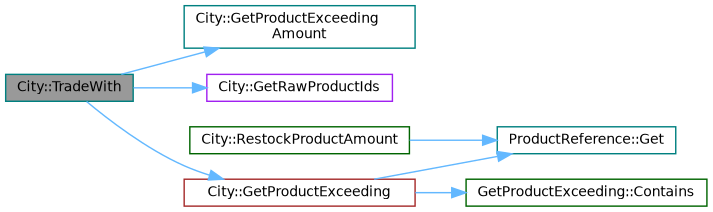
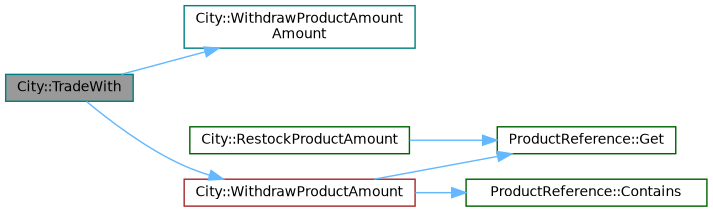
  digraph {
    rankdir=LR
    node [color=darkgreen fillcolor=white fontname=Helvetica fontsize=10 shape=box style=filled]
    edge [color=steelblue1 fontname=Helvetica fontsize=10 labelfontname=Helvetica labelfontsize=10 style=solid]
    n1 [color=teal fillcolor=grey60 fontcolor=black height=0.2 label="City::TradeWith" width=0.4]
-   n2 [color=teal height=0.2 label="City::GetProductExceeding\lAmount" width=0.4]
-   n3 [color=purple height=0.2 label="City::GetRawProductIds" width=0.4]
-   n4 [color=brown height=0.2 label="City::GetProductExceeding" width=0.4]
+   n2 [color=teal height=0.2 label="City::WithdrawProductAmount\lAmount" width=0.4]
+   n4 [color=brown height=0.2 label="City::WithdrawProductAmount" width=0.4]
    n5 [height=0.2 label="City::RestockProductAmount" width=0.4]
-   n6 [color=teal height=0.2 label="ProductReference::Get" width=0.4]
-   n7 [height=0.2 label="GetProductExceeding::Contains" width=0.4]
+   n6 [height=0.2 label="ProductReference::Get" width=0.4]
+   n7 [height=0.2 label="ProductReference::Contains" width=0.4]
    n1 -> n2
-   n1 -> n3
    n1 -> n4
    n4 -> n6
    n4 -> n7
    n5 -> n6
  }
